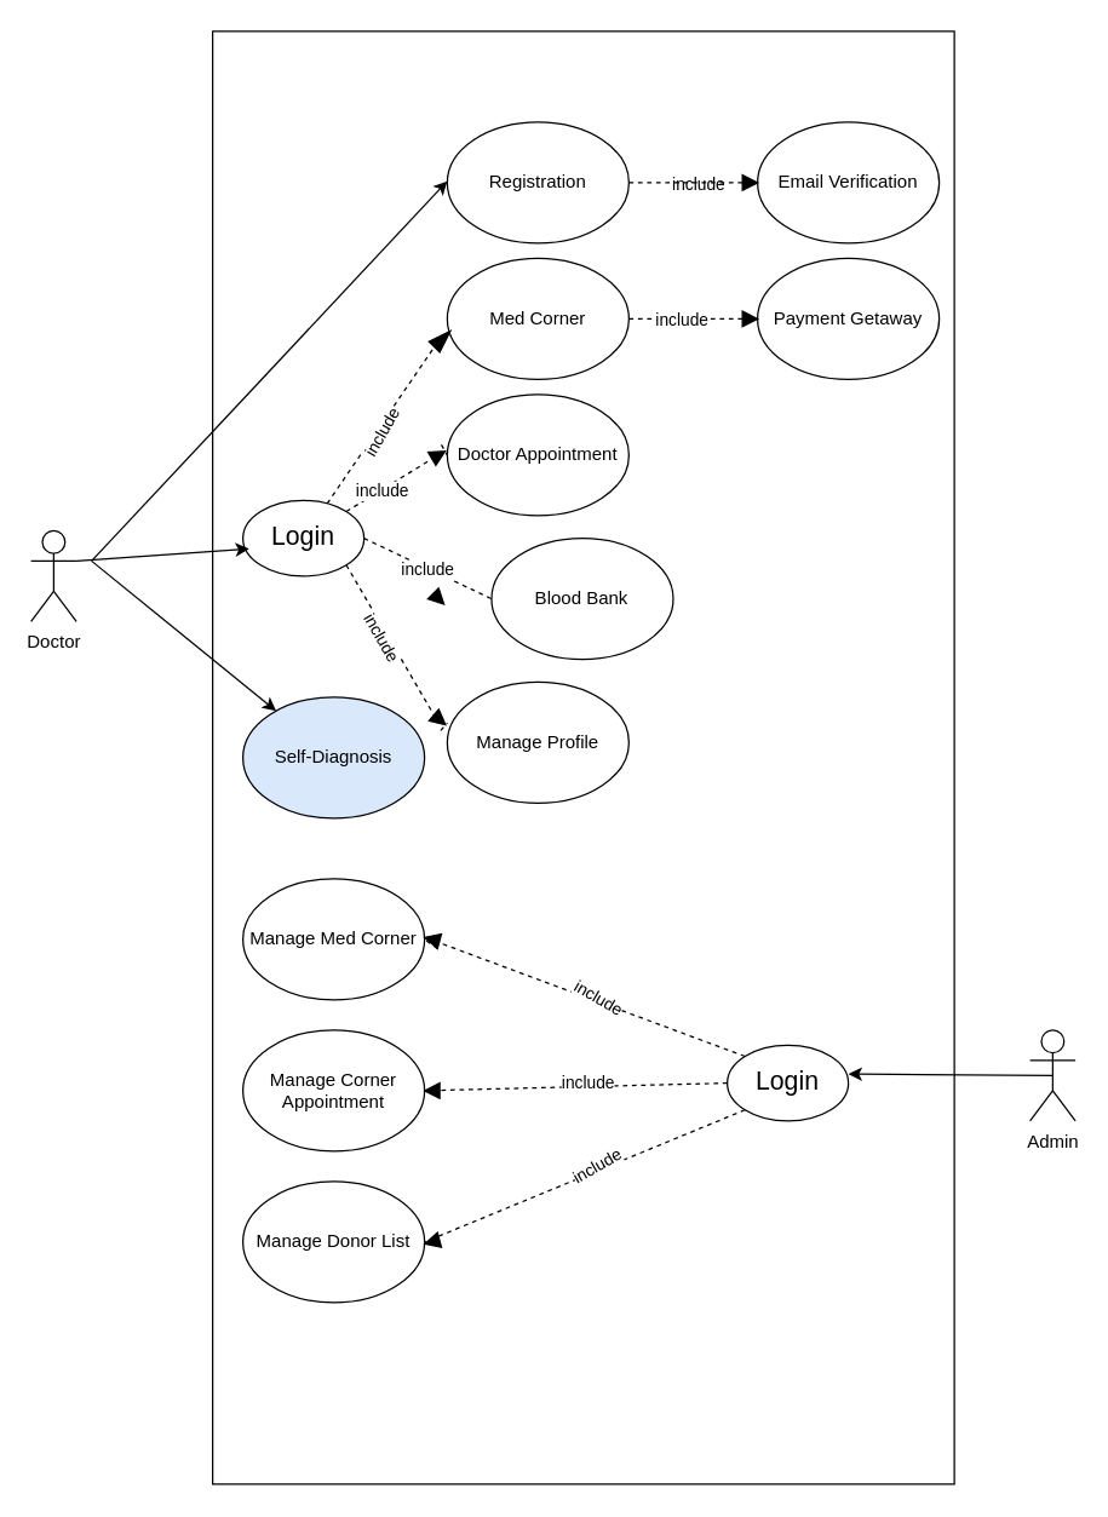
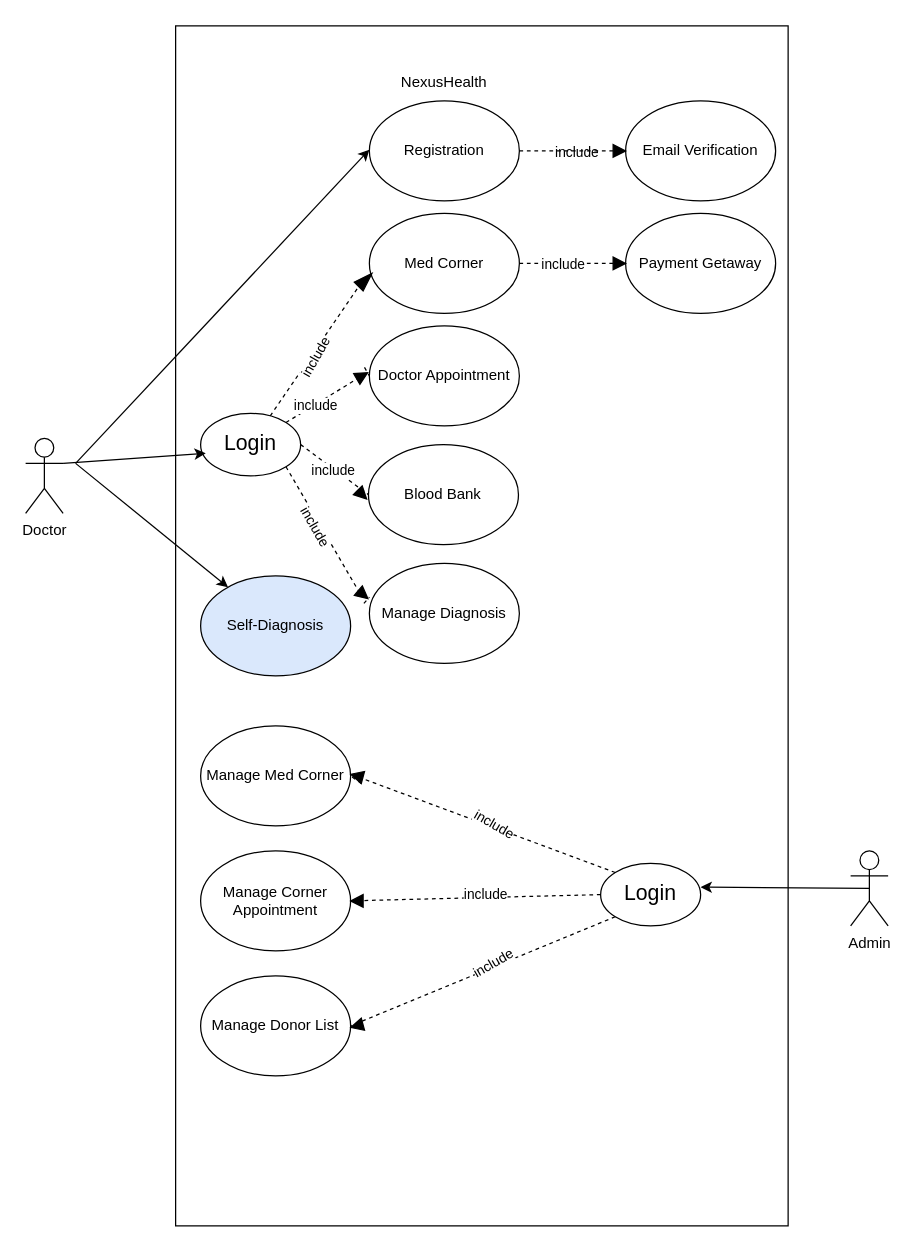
  <mxCell id="0" />
  <mxCell id="1" parent="0" />
  <mxCell id="2" value="Doctor" style="shape=umlActor;verticalLabelPosition=bottom;verticalAlign=top;html=1;outlineConnect=0;" vertex="1" parent="1"><mxGeometry x="20" y="350" width="30" height="60" as="geometry" /></mxCell>
  <mxCell id="3" value="Admin" style="shape=umlActor;verticalLabelPosition=bottom;verticalAlign=top;html=1;outlineConnect=0;" vertex="1" parent="1"><mxGeometry x="680" y="680" width="30" height="60" as="geometry" /></mxCell>
  <mxCell id="4" value="" style="rounded=0;whiteSpace=wrap;html=1;" vertex="1" parent="1"><mxGeometry x="140" y="20" width="490" height="960" as="geometry" /></mxCell>
+ <mxCell id="5" value="NexusHealth" style="text;html=1;align=center;verticalAlign=middle;whiteSpace=wrap;rounded=0;" vertex="1" parent="1"><mxGeometry x="325" y="50" width="60" height="30" as="geometry" /></mxCell>
  <mxCell id="6" value="Registration" style="ellipse;whiteSpace=wrap;html=1;" vertex="1" parent="1"><mxGeometry x="295" y="80" width="120" height="80" as="geometry" /></mxCell>
  <mxCell id="7" value="Self-Diagnosis" style="ellipse;whiteSpace=wrap;html=1;fillColor=#dae8fc;" vertex="1" parent="1"><mxGeometry x="160" y="460" width="120" height="80" as="geometry" /></mxCell>
- <mxCell id="8" value="Blood Bank" style="ellipse;whiteSpace=wrap;html=1;" vertex="1" parent="1"><mxGeometry x="324.27" y="355" width="120" height="80" as="geometry" /></mxCell>
+ <mxCell id="8" value="Blood Bank" style="ellipse;whiteSpace=wrap;html=1;" vertex="1" parent="1"><mxGeometry x="294.27" y="355" width="120" height="80" as="geometry" /></mxCell>
  <mxCell id="9" value="Doctor Appointment" style="ellipse;whiteSpace=wrap;html=1;" vertex="1" parent="1"><mxGeometry x="295" y="260" width="120" height="80" as="geometry" /></mxCell>
  <mxCell id="10" value="Med Corner" style="ellipse;whiteSpace=wrap;html=1;" vertex="1" parent="1"><mxGeometry x="295" y="170" width="120" height="80" as="geometry" /></mxCell>
  <mxCell id="11" value="Manage Med Corner" style="ellipse;whiteSpace=wrap;html=1;" vertex="1" parent="1"><mxGeometry x="160" y="580" width="120" height="80" as="geometry" /></mxCell>
  <mxCell id="12" value="Manage Corner Appointment" style="ellipse;whiteSpace=wrap;html=1;" vertex="1" parent="1"><mxGeometry x="160" y="680" width="120" height="80" as="geometry" /></mxCell>
  <mxCell id="13" value="Payment Getaway" style="ellipse;whiteSpace=wrap;html=1;" vertex="1" parent="1"><mxGeometry x="500" y="170" width="120" height="80" as="geometry" /></mxCell>
  <mxCell id="14" value="" style="endArrow=none;dashed=1;html=1;rounded=0;entryX=0;entryY=0.5;entryDx=0;entryDy=0;" edge="1" parent="1" source="37" target="13"><mxGeometry width="50" height="50" relative="1" as="geometry"><mxPoint x="415" y="330" as="sourcePoint" /><mxPoint x="480" y="280" as="targetPoint" /></mxGeometry></mxCell>
  <mxCell id="15" value="Manage Donor List" style="ellipse;whiteSpace=wrap;html=1;" vertex="1" parent="1"><mxGeometry x="160" y="780" width="120" height="80" as="geometry" /></mxCell>
  <mxCell id="16" value="&lt;font style=&quot;font-size: 17px;&quot;&gt;Login&lt;/font&gt;" style="ellipse;whiteSpace=wrap;html=1;" vertex="1" parent="1"><mxGeometry x="160" y="330" width="80" height="50" as="geometry" /></mxCell>
  <mxCell id="17" value="" style="endArrow=classic;html=1;rounded=0;entryX=0.051;entryY=0.639;entryDx=0;entryDy=0;entryPerimeter=0;exitX=1;exitY=0.333;exitDx=0;exitDy=0;exitPerimeter=0;" edge="1" parent="1" source="2" target="16"><mxGeometry width="50" height="50" relative="1" as="geometry"><mxPoint x="380" y="200" as="sourcePoint" /><mxPoint x="430" y="150" as="targetPoint" /></mxGeometry></mxCell>
  <mxCell id="18" value="" style="endArrow=none;dashed=1;html=1;rounded=0;exitX=1;exitY=0.5;exitDx=0;exitDy=0;entryX=0;entryY=0.5;entryDx=0;entryDy=0;" edge="1" parent="1" source="16" target="8"><mxGeometry width="50" height="50" relative="1" as="geometry"><mxPoint x="160" y="470" as="sourcePoint" /><mxPoint x="210" y="420" as="targetPoint" /></mxGeometry></mxCell>
  <mxCell id="19" value="include" style="edgeLabel;html=1;align=center;verticalAlign=middle;resizable=0;points=[];" vertex="1" connectable="0" parent="18"><mxGeometry x="-0.02" y="-1" relative="1" as="geometry"><mxPoint as="offset" /></mxGeometry></mxCell>
  <mxCell id="20" value="" style="endArrow=none;dashed=1;html=1;rounded=0;exitX=1;exitY=0;exitDx=0;exitDy=0;entryX=0;entryY=0.5;entryDx=0;entryDy=0;" edge="1" parent="1" source="27" target="9"><mxGeometry width="50" height="50" relative="1" as="geometry"><mxPoint x="380" y="220" as="sourcePoint" /><mxPoint x="430" y="170" as="targetPoint" /></mxGeometry></mxCell>
  <mxCell id="21" value="" style="endArrow=classic;html=1;rounded=0;" edge="1" parent="1" target="7"><mxGeometry width="50" height="50" relative="1" as="geometry"><mxPoint x="60" y="370" as="sourcePoint" /><mxPoint x="430" y="300" as="targetPoint" /></mxGeometry></mxCell>
  <mxCell id="22" value="" style="endArrow=none;dashed=1;html=1;rounded=0;entryX=0;entryY=0.5;entryDx=0;entryDy=0;" edge="1" parent="1" source="16" target="24"><mxGeometry width="50" height="50" relative="1" as="geometry"><mxPoint x="215" y="332" as="sourcePoint" /><mxPoint x="295" y="210" as="targetPoint" /></mxGeometry></mxCell>
  <mxCell id="23" value="include" style="edgeLabel;html=1;align=center;verticalAlign=middle;resizable=0;points=[];rotation=-60;" vertex="1" connectable="0" parent="22"><mxGeometry x="-0.081" y="-3" relative="1" as="geometry"><mxPoint as="offset" /></mxGeometry></mxCell>
  <mxCell id="24" value="" style="html=1;shadow=0;dashed=0;align=center;verticalAlign=middle;shape=mxgraph.arrows2.arrow;dy=0.6;dx=40;notch=0;fillColor=#000000;rotation=-45;" vertex="1" parent="1"><mxGeometry x="284.27" y="218.23" width="15" height="10" as="geometry" /></mxCell>
  <mxCell id="25" value="" style="endArrow=none;dashed=1;html=1;rounded=0;exitX=1;exitY=0;exitDx=0;exitDy=0;entryX=0;entryY=0.5;entryDx=0;entryDy=0;" edge="1" parent="1" source="16" target="27"><mxGeometry width="50" height="50" relative="1" as="geometry"><mxPoint x="228" y="337" as="sourcePoint" /><mxPoint x="295" y="300" as="targetPoint" /></mxGeometry></mxCell>
  <mxCell id="26" value="include" style="edgeLabel;html=1;align=center;verticalAlign=middle;resizable=0;points=[];" vertex="1" connectable="0" parent="25"><mxGeometry x="-0.201" relative="1" as="geometry"><mxPoint as="offset" /></mxGeometry></mxCell>
  <mxCell id="27" value="" style="html=1;shadow=0;dashed=0;align=center;verticalAlign=middle;shape=mxgraph.arrows2.arrow;dy=0.6;dx=40;notch=0;fillColor=#000000;rotation=-30;" vertex="1" parent="1"><mxGeometry x="284.27" y="295" width="10" height="10" as="geometry" /></mxCell>
  <mxCell id="28" value="" style="html=1;shadow=0;dashed=0;align=center;verticalAlign=middle;shape=mxgraph.arrows2.arrow;dy=0.6;dx=40;notch=0;fillColor=#000000;rotation=45;" vertex="1" parent="1"><mxGeometry x="284.27" y="390" width="10" height="10" as="geometry" /></mxCell>
  <mxCell id="29" value="" style="endArrow=classic;html=1;rounded=0;" edge="1" parent="1"><mxGeometry width="50" height="50" relative="1" as="geometry"><mxPoint x="60" y="370" as="sourcePoint" /><mxPoint x="295" y="119" as="targetPoint" /></mxGeometry></mxCell>
  <mxCell id="30" value="Email Verification" style="ellipse;whiteSpace=wrap;html=1;" vertex="1" parent="1"><mxGeometry x="500" y="80" width="120" height="80" as="geometry" /></mxCell>
  <mxCell id="31" value="" style="endArrow=none;dashed=1;html=1;rounded=0;entryX=0;entryY=0.5;entryDx=0;entryDy=0;exitX=1;exitY=0.5;exitDx=0;exitDy=0;" edge="1" parent="1" source="34" target="30"><mxGeometry width="50" height="50" relative="1" as="geometry"><mxPoint x="410" y="130" as="sourcePoint" /><mxPoint x="460" y="80" as="targetPoint" /></mxGeometry></mxCell>
  <mxCell id="32" value="include" style="edgeLabel;html=1;align=center;verticalAlign=middle;resizable=0;points=[];" vertex="1" connectable="0" parent="1"><mxGeometry x="460.004" y="120" as="geometry" /></mxCell>
  <mxCell id="33" value="" style="endArrow=none;dashed=1;html=1;rounded=0;entryX=0;entryY=0.5;entryDx=0;entryDy=0;exitX=1;exitY=0.5;exitDx=0;exitDy=0;" edge="1" parent="1" source="6" target="34"><mxGeometry width="50" height="50" relative="1" as="geometry"><mxPoint x="415" y="120" as="sourcePoint" /><mxPoint x="500" y="120" as="targetPoint" /></mxGeometry></mxCell>
  <mxCell id="34" value="" style="html=1;shadow=0;dashed=0;align=center;verticalAlign=middle;shape=mxgraph.arrows2.arrow;dy=0.6;dx=40;notch=0;fillColor=#000000;" vertex="1" parent="1"><mxGeometry x="490" y="115" width="10" height="10" as="geometry" /></mxCell>
  <mxCell id="35" value="" style="endArrow=none;dashed=1;html=1;rounded=0;entryX=0;entryY=0.5;entryDx=0;entryDy=0;" edge="1" parent="1" source="10" target="37"><mxGeometry width="50" height="50" relative="1" as="geometry"><mxPoint x="415" y="210" as="sourcePoint" /><mxPoint x="500" y="210" as="targetPoint" /></mxGeometry></mxCell>
  <mxCell id="36" value="include" style="edgeLabel;html=1;align=center;verticalAlign=middle;resizable=0;points=[];" vertex="1" connectable="0" parent="35"><mxGeometry x="-0.09" relative="1" as="geometry"><mxPoint as="offset" /></mxGeometry></mxCell>
  <mxCell id="37" value="" style="html=1;shadow=0;dashed=0;align=center;verticalAlign=middle;shape=mxgraph.arrows2.arrow;dy=0.6;dx=40;notch=0;fillColor=#000000;" vertex="1" parent="1"><mxGeometry x="490" y="205" width="10" height="10" as="geometry" /></mxCell>
  <mxCell id="38" value="&lt;font style=&quot;font-size: 17px;&quot;&gt;Login&lt;/font&gt;" style="ellipse;whiteSpace=wrap;html=1;" vertex="1" parent="1"><mxGeometry x="480" y="690" width="80" height="50" as="geometry" /></mxCell>
  <mxCell id="39" value="" style="endArrow=classic;html=1;rounded=0;exitX=0.5;exitY=0.5;exitDx=0;exitDy=0;exitPerimeter=0;" edge="1" parent="1" source="3"><mxGeometry width="50" height="50" relative="1" as="geometry"><mxPoint x="317" y="610" as="sourcePoint" /><mxPoint x="560" y="709" as="targetPoint" /></mxGeometry></mxCell>
  <mxCell id="40" value="" style="endArrow=none;dashed=1;html=1;rounded=0;entryX=1;entryY=0.5;entryDx=0;entryDy=0;exitX=0;exitY=1;exitDx=0;exitDy=0;" edge="1" parent="1" source="38" target="15"><mxGeometry width="50" height="50" relative="1" as="geometry"><mxPoint x="414.27" y="643" as="sourcePoint" /><mxPoint x="484.27" y="540" as="targetPoint" /></mxGeometry></mxCell>
  <mxCell id="41" value="include" style="edgeLabel;html=1;align=center;verticalAlign=middle;resizable=0;points=[];rotation=-30;" vertex="1" connectable="0" parent="40"><mxGeometry x="-0.081" y="-3" relative="1" as="geometry"><mxPoint as="offset" /></mxGeometry></mxCell>
  <mxCell id="42" value="" style="endArrow=none;dashed=1;html=1;rounded=0;entryX=1;entryY=0.5;entryDx=0;entryDy=0;exitX=0;exitY=0.5;exitDx=0;exitDy=0;" edge="1" parent="1" source="49" target="12"><mxGeometry width="50" height="50" relative="1" as="geometry"><mxPoint x="424.27" y="653" as="sourcePoint" /><mxPoint x="494.27" y="550" as="targetPoint" /></mxGeometry></mxCell>
  <mxCell id="43" value="" style="endArrow=none;dashed=1;html=1;rounded=0;entryX=1;entryY=0.5;entryDx=0;entryDy=0;exitX=0;exitY=0;exitDx=0;exitDy=0;" edge="1" parent="1" source="46" target="11"><mxGeometry width="50" height="50" relative="1" as="geometry"><mxPoint x="434.27" y="663" as="sourcePoint" /><mxPoint x="504.27" y="560" as="targetPoint" /></mxGeometry></mxCell>
  <mxCell id="44" value="" style="endArrow=none;dashed=1;html=1;rounded=0;entryX=1;entryY=0.5;entryDx=0;entryDy=0;exitX=0;exitY=0;exitDx=0;exitDy=0;" edge="1" parent="1" source="38" target="46"><mxGeometry width="50" height="50" relative="1" as="geometry"><mxPoint x="492" y="697" as="sourcePoint" /><mxPoint x="280" y="620" as="targetPoint" /></mxGeometry></mxCell>
  <mxCell id="45" value="include" style="edgeLabel;html=1;align=center;verticalAlign=middle;resizable=0;points=[];rotation=30;" vertex="1" connectable="0" parent="44"><mxGeometry x="-0.081" y="-3" relative="1" as="geometry"><mxPoint as="offset" /></mxGeometry></mxCell>
  <mxCell id="46" value="" style="html=1;shadow=0;dashed=0;align=center;verticalAlign=middle;shape=mxgraph.arrows2.arrow;dy=0.6;dx=40;notch=0;fillColor=#000000;rotation=-165;" vertex="1" parent="1"><mxGeometry x="280" y="615" width="10" height="10" as="geometry" /></mxCell>
  <mxCell id="47" value="" style="endArrow=none;dashed=1;html=1;rounded=0;entryX=1;entryY=0.5;entryDx=0;entryDy=0;exitX=0;exitY=0.5;exitDx=0;exitDy=0;" edge="1" parent="1" source="38" target="49"><mxGeometry width="50" height="50" relative="1" as="geometry"><mxPoint x="480" y="715" as="sourcePoint" /><mxPoint x="280" y="720" as="targetPoint" /></mxGeometry></mxCell>
  <mxCell id="48" value="include" style="edgeLabel;html=1;align=center;verticalAlign=middle;resizable=0;points=[];rotation=0;" vertex="1" connectable="0" parent="47"><mxGeometry x="-0.081" y="-3" relative="1" as="geometry"><mxPoint as="offset" /></mxGeometry></mxCell>
  <mxCell id="49" value="" style="html=1;shadow=0;dashed=0;align=center;verticalAlign=middle;shape=mxgraph.arrows2.arrow;dy=0.6;dx=40;notch=0;fillColor=#000000;rotation=-180;" vertex="1" parent="1"><mxGeometry x="280" y="715" width="10" height="10" as="geometry" /></mxCell>
  <mxCell id="50" value="" style="html=1;shadow=0;dashed=0;align=center;verticalAlign=middle;shape=mxgraph.arrows2.arrow;dy=0.6;dx=40;notch=0;fillColor=#000000;rotation=-195;" vertex="1" parent="1"><mxGeometry x="280" y="815" width="10" height="10" as="geometry" /></mxCell>
- <mxCell id="51" value="Manage Profile" style="ellipse;whiteSpace=wrap;html=1;" vertex="1" parent="1"><mxGeometry x="295" y="450" width="120" height="80" as="geometry" /></mxCell>
+ <mxCell id="51" value="Manage Diagnosis" style="ellipse;whiteSpace=wrap;html=1;" vertex="1" parent="1"><mxGeometry x="295" y="450" width="120" height="80" as="geometry" /></mxCell>
  <mxCell id="52" value="" style="endArrow=none;dashed=1;html=1;rounded=0;entryX=0;entryY=0.5;entryDx=0;entryDy=0;exitX=1;exitY=1;exitDx=0;exitDy=0;" edge="1" parent="1" source="55"><mxGeometry width="50" height="50" relative="1" as="geometry"><mxPoint x="225" y="580" as="sourcePoint" /><mxPoint x="295" y="477" as="targetPoint" /></mxGeometry></mxCell>
  <mxCell id="53" value="" style="endArrow=none;dashed=1;html=1;rounded=0;entryX=0;entryY=0.5;entryDx=0;entryDy=0;exitX=1;exitY=1;exitDx=0;exitDy=0;" edge="1" parent="1" source="16" target="55"><mxGeometry width="50" height="50" relative="1" as="geometry"><mxPoint x="229" y="373" as="sourcePoint" /><mxPoint x="295" y="477" as="targetPoint" /></mxGeometry></mxCell>
  <mxCell id="54" value="include" style="edgeLabel;html=1;align=center;verticalAlign=middle;resizable=0;points=[];rotation=60;" vertex="1" connectable="0" parent="53"><mxGeometry x="-0.081" y="-3" relative="1" as="geometry"><mxPoint as="offset" /></mxGeometry></mxCell>
  <mxCell id="55" value="" style="html=1;shadow=0;dashed=0;align=center;verticalAlign=middle;shape=mxgraph.arrows2.arrow;dy=0.6;dx=40;notch=0;fillColor=#000000;rotation=40;" vertex="1" parent="1"><mxGeometry x="285" y="470" width="10" height="10" as="geometry" /></mxCell>
